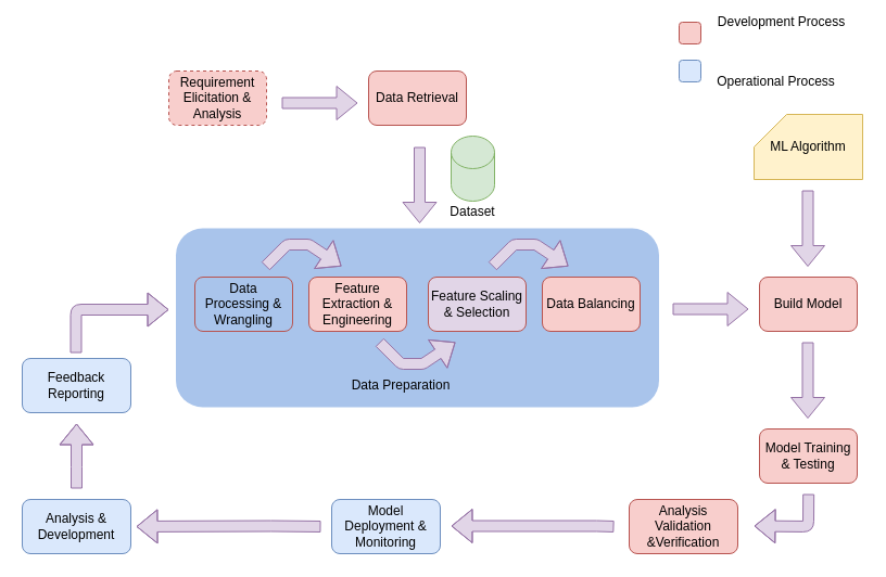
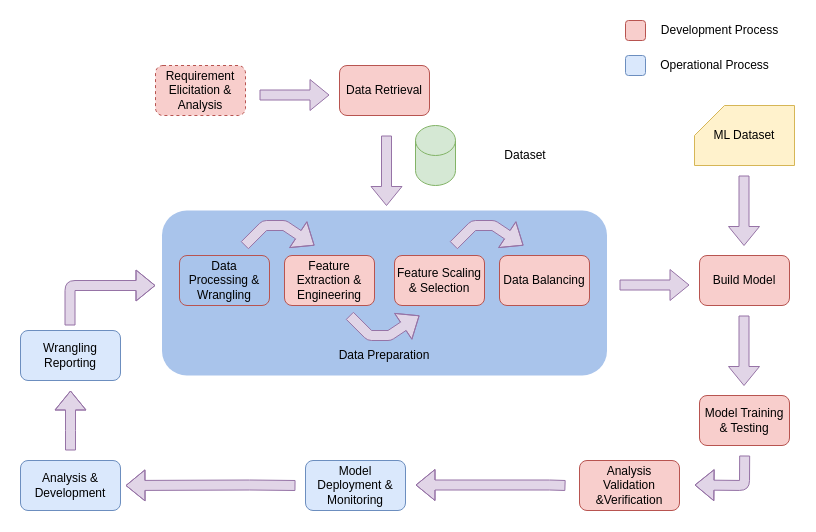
  <mxCell id="0" />
  <mxCell id="1" parent="0" />
  <mxCell id="2" value="" style="rounded=1;whiteSpace=wrap;html=1;fillColor=#A9C4EB;strokeColor=none;" parent="1" vertex="1"><mxGeometry x="161.5" y="210" width="445" height="165" as="geometry" /></mxCell>
  <mxCell id="3" value="" style="shape=cylinder3;whiteSpace=wrap;html=1;boundedLbl=1;backgroundOutline=1;size=15;fillColor=#d5e8d4;strokeColor=#82b366;" parent="1" vertex="1"><mxGeometry x="415" y="125" width="40" height="60" as="geometry" /></mxCell>
  <mxCell id="4" value="" style="shape=flexArrow;endArrow=classic;html=1;fillColor=#e1d5e7;strokeColor=#9673a6;" parent="1" edge="1"><mxGeometry width="50" height="50" relative="1" as="geometry"><mxPoint x="259" y="94.5" as="sourcePoint" /><mxPoint x="329" y="94.5" as="targetPoint" /></mxGeometry></mxCell>
  <mxCell id="5" value="Data Retrieval" style="rounded=1;whiteSpace=wrap;html=1;fillColor=#f8cecc;strokeColor=#b85450;" parent="1" vertex="1"><mxGeometry x="339" y="65" width="90" height="50" as="geometry" /></mxCell>
- <mxCell id="6" value="Dataset" style="text;html=1;strokeColor=none;fillColor=none;align=center;verticalAlign=middle;whiteSpace=wrap;rounded=0;" parent="1" vertex="1"><mxGeometry x="415" y="185" width="40" height="20" as="geometry" /></mxCell>
- <mxCell id="7" value="Feature Scaling &amp;amp; Selection" style="rounded=1;whiteSpace=wrap;html=1;fillColor=#e1d5e7;strokeColor=#b85450;" parent="1" vertex="1"><mxGeometry x="394" y="255" width="90" height="50" as="geometry" /></mxCell>
+ <mxCell id="6" value="Dataset" style="text;html=1;strokeColor=none;fillColor=none;align=center;verticalAlign=middle;whiteSpace=wrap;rounded=0;" parent="1" vertex="1"><mxGeometry x="505" y="145" width="40" height="20" as="geometry" /></mxCell>
+ <mxCell id="7" value="Feature Scaling &amp;amp; Selection" style="rounded=1;whiteSpace=wrap;html=1;fillColor=#f8cecc;strokeColor=#b85450;" parent="1" vertex="1"><mxGeometry x="394" y="255" width="90" height="50" as="geometry" /></mxCell>
  <mxCell id="8" value="Feature Extraction &amp;amp; Engineering" style="rounded=1;whiteSpace=wrap;html=1;fillColor=#f8cecc;strokeColor=#b85450;" parent="1" vertex="1"><mxGeometry x="284" y="255" width="90" height="50" as="geometry" /></mxCell>
  <mxCell id="9" value="Data Processing &amp;amp; Wrangling" style="rounded=1;whiteSpace=wrap;html=1;fillColor=#a9c4eb;strokeColor=#b85450;" parent="1" vertex="1"><mxGeometry x="179" y="255" width="90" height="50" as="geometry" /></mxCell>
  <mxCell id="10" value="Data Balancing" style="rounded=1;whiteSpace=wrap;html=1;fillColor=#f8cecc;strokeColor=#b85450;" parent="1" vertex="1"><mxGeometry x="499" y="255" width="90" height="50" as="geometry" /></mxCell>
  <mxCell id="11" value="" style="shape=flexArrow;endArrow=classic;html=1;fillColor=#e1d5e7;strokeColor=#9673a6;" parent="1" edge="1"><mxGeometry width="50" height="50" relative="1" as="geometry"><mxPoint x="349" y="315" as="sourcePoint" /><mxPoint x="419" y="315" as="targetPoint" /><Array as="points"><mxPoint x="369" y="335" /><mxPoint x="389" y="335" /></Array></mxGeometry></mxCell>
  <mxCell id="12" value="" style="shape=flexArrow;endArrow=classic;html=1;fillColor=#e1d5e7;strokeColor=#9673a6;" parent="1" edge="1"><mxGeometry width="50" height="50" relative="1" as="geometry"><mxPoint x="453" y="245" as="sourcePoint" /><mxPoint x="523" y="245" as="targetPoint" /><Array as="points"><mxPoint x="473" y="225" /><mxPoint x="493" y="225" /></Array></mxGeometry></mxCell>
  <mxCell id="13" value="" style="shape=flexArrow;endArrow=classic;html=1;fillColor=#e1d5e7;strokeColor=#9673a6;" parent="1" edge="1"><mxGeometry width="50" height="50" relative="1" as="geometry"><mxPoint x="386" y="135" as="sourcePoint" /><mxPoint x="386" y="205.5" as="targetPoint" /></mxGeometry></mxCell>
- <mxCell id="14" value="Data Preparation" style="text;html=1;strokeColor=none;fillColor=none;align=center;verticalAlign=middle;whiteSpace=wrap;rounded=0;" parent="1" vertex="1"><mxGeometry x="204" y="345" width="330" height="20" as="geometry" /></mxCell>
+ <mxCell id="14" value="Data Preparation" style="text;html=1;strokeColor=none;fillColor=none;align=center;verticalAlign=middle;whiteSpace=wrap;rounded=0;" parent="1" vertex="1"><mxGeometry x="219" y="345" width="330" height="20" as="geometry" /></mxCell>
  <mxCell id="15" value="Build Model" style="rounded=1;whiteSpace=wrap;html=1;fillColor=#f8cecc;strokeColor=#b85450;" parent="1" vertex="1"><mxGeometry x="699" y="255" width="90" height="50" as="geometry" /></mxCell>
  <mxCell id="16" value="" style="shape=flexArrow;endArrow=classic;html=1;fillColor=#e1d5e7;strokeColor=#9673a6;" parent="1" edge="1"><mxGeometry width="50" height="50" relative="1" as="geometry"><mxPoint x="619" y="284.5" as="sourcePoint" /><mxPoint x="689" y="284.5" as="targetPoint" /></mxGeometry></mxCell>
- <mxCell id="17" value="ML Algorithm" style="shape=card;whiteSpace=wrap;html=1;fillColor=#fff2cc;strokeColor=#d6b656;" parent="1" vertex="1"><mxGeometry x="694" y="105" width="100" height="60" as="geometry" /></mxCell>
+ <mxCell id="17" value="ML Dataset" style="shape=card;whiteSpace=wrap;html=1;fillColor=#fff2cc;strokeColor=#d6b656;" parent="1" vertex="1"><mxGeometry x="694" y="105" width="100" height="60" as="geometry" /></mxCell>
  <mxCell id="18" value="" style="shape=flexArrow;endArrow=classic;html=1;fillColor=#e1d5e7;strokeColor=#9673a6;" parent="1" edge="1"><mxGeometry width="50" height="50" relative="1" as="geometry"><mxPoint x="743.5" y="175" as="sourcePoint" /><mxPoint x="743.5" y="245.5" as="targetPoint" /></mxGeometry></mxCell>
  <mxCell id="19" value="Model Training &amp;amp; Testing" style="rounded=1;whiteSpace=wrap;html=1;fillColor=#f8cecc;strokeColor=#b85450;" parent="1" vertex="1"><mxGeometry x="699" y="395" width="90" height="50" as="geometry" /></mxCell>
  <mxCell id="20" value="" style="shape=flexArrow;endArrow=classic;html=1;fillColor=#e1d5e7;strokeColor=#9673a6;" parent="1" edge="1"><mxGeometry width="50" height="50" relative="1" as="geometry"><mxPoint x="743.5" y="315" as="sourcePoint" /><mxPoint x="743.5" y="385.5" as="targetPoint" /></mxGeometry></mxCell>
  <mxCell id="21" value="" style="shape=flexArrow;endArrow=classic;html=1;fillColor=#e1d5e7;strokeColor=#9673a6;" parent="1" edge="1"><mxGeometry width="50" height="50" relative="1" as="geometry"><mxPoint x="744.16" y="455" as="sourcePoint" /><mxPoint x="694" y="484.5" as="targetPoint" /><Array as="points"><mxPoint x="744" y="485" /></Array></mxGeometry></mxCell>
  <mxCell id="22" value="Analysis Validation &amp;amp;Verification" style="rounded=1;whiteSpace=wrap;html=1;fillColor=#f8cecc;strokeColor=#b85450;" parent="1" vertex="1"><mxGeometry x="579" y="460" width="100" height="50" as="geometry" /></mxCell>
  <mxCell id="23" value="Model Deployment &amp;amp; Monitoring" style="rounded=1;whiteSpace=wrap;html=1;fillColor=#dae8fc;strokeColor=#6c8ebf;" parent="1" vertex="1"><mxGeometry x="305" y="460" width="100" height="50" as="geometry" /></mxCell>
  <mxCell id="24" value="" style="shape=flexArrow;endArrow=classic;html=1;fillColor=#e1d5e7;strokeColor=#9673a6;" parent="1" edge="1"><mxGeometry width="50" height="50" relative="1" as="geometry"><mxPoint x="565" y="485" as="sourcePoint" /><mxPoint x="415" y="484.5" as="targetPoint" /><Array as="points"><mxPoint x="549" y="484.5" /></Array></mxGeometry></mxCell>
  <mxCell id="25" value="" style="shape=flexArrow;endArrow=classic;html=1;fillColor=#e1d5e7;strokeColor=#9673a6;" parent="1" edge="1"><mxGeometry width="50" height="50" relative="1" as="geometry"><mxPoint x="244" y="245" as="sourcePoint" /><mxPoint x="314" y="245" as="targetPoint" /><Array as="points"><mxPoint x="264" y="225" /><mxPoint x="284" y="225" /></Array></mxGeometry></mxCell>
  <mxCell id="26" value="Analysis &amp;amp; Development" style="rounded=1;whiteSpace=wrap;html=1;fillColor=#dae8fc;strokeColor=#6c8ebf;" parent="1" vertex="1"><mxGeometry x="20" y="460" width="100" height="50" as="geometry" /></mxCell>
  <mxCell id="27" value="" style="shape=flexArrow;endArrow=classic;html=1;fillColor=#e1d5e7;strokeColor=#9673a6;" parent="1" edge="1"><mxGeometry width="50" height="50" relative="1" as="geometry"><mxPoint x="70" y="450" as="sourcePoint" /><mxPoint x="70" y="390" as="targetPoint" /><Array as="points"><mxPoint x="70" y="420" /><mxPoint x="70" y="430" /></Array></mxGeometry></mxCell>
- <mxCell id="28" value="Feedback Reporting" style="rounded=1;whiteSpace=wrap;html=1;fillColor=#dae8fc;strokeColor=#6c8ebf;" parent="1" vertex="1"><mxGeometry x="20" y="330" width="100" height="50" as="geometry" /></mxCell>
+ <mxCell id="28" value="Wrangling Reporting" style="rounded=1;whiteSpace=wrap;html=1;fillColor=#dae8fc;strokeColor=#6c8ebf;" parent="1" vertex="1"><mxGeometry x="20" y="330" width="100" height="50" as="geometry" /></mxCell>
  <mxCell id="29" value="" style="shape=flexArrow;endArrow=classic;html=1;fillColor=#e1d5e7;strokeColor=#9673a6;" parent="1" edge="1"><mxGeometry width="50" height="50" relative="1" as="geometry"><mxPoint x="69.5" y="325" as="sourcePoint" /><mxPoint x="155" y="285" as="targetPoint" /><Array as="points"><mxPoint x="69.5" y="285" /></Array></mxGeometry></mxCell>
  <mxCell id="30" value="" style="rounded=1;whiteSpace=wrap;html=1;strokeColor=#b85450;fillColor=#f8cecc;" parent="1" vertex="1"><mxGeometry x="625" y="20" width="20" height="20" as="geometry" /></mxCell>
- <mxCell id="31" value="Development Process" style="text;html=1;align=center;verticalAlign=middle;resizable=0;points=[];autosize=1;" parent="1" vertex="1"><mxGeometry x="654" y="10" width="130" height="20" as="geometry" /></mxCell>
- <mxCell id="32" value="Operational Process" style="text;html=1;align=center;verticalAlign=middle;resizable=0;points=[];autosize=1;" parent="1" vertex="1"><mxGeometry x="654" y="65" width="120" height="20" as="geometry" /></mxCell>
+ <mxCell id="31" value="Development Process" style="text;html=1;align=center;verticalAlign=middle;resizable=0;points=[];autosize=1;" parent="1" vertex="1"><mxGeometry x="654" y="20" width="130" height="20" as="geometry" /></mxCell>
+ <mxCell id="32" value="Operational Process" style="text;html=1;align=center;verticalAlign=middle;resizable=0;points=[];autosize=1;" parent="1" vertex="1"><mxGeometry x="654" y="55" width="120" height="20" as="geometry" /></mxCell>
  <mxCell id="33" value="" style="rounded=1;whiteSpace=wrap;html=1;strokeColor=#6c8ebf;fillColor=#dae8fc;" parent="1" vertex="1"><mxGeometry x="625" y="55" width="20" height="20" as="geometry" /></mxCell>
  <mxCell id="34" value="" style="shape=flexArrow;endArrow=classic;html=1;fillColor=#e1d5e7;strokeColor=#9673a6;" parent="1" edge="1"><mxGeometry width="50" height="50" relative="1" as="geometry"><mxPoint x="295" y="485" as="sourcePoint" /><mxPoint x="125" y="485" as="targetPoint" /><Array as="points"><mxPoint x="249" y="484.5" /></Array></mxGeometry></mxCell>
  <mxCell id="35" value="Requirement Elicitation &amp;amp; Analysis" style="rounded=1;whiteSpace=wrap;html=1;fillColor=#f8cecc;strokeColor=#b85450;dashed=1;" vertex="1" parent="1"><mxGeometry x="155" y="65" width="90" height="50" as="geometry" /></mxCell>
